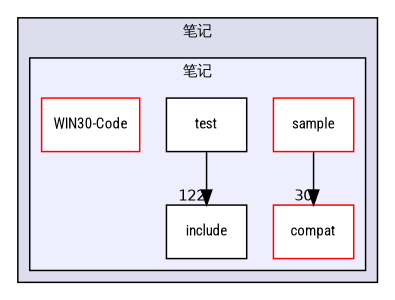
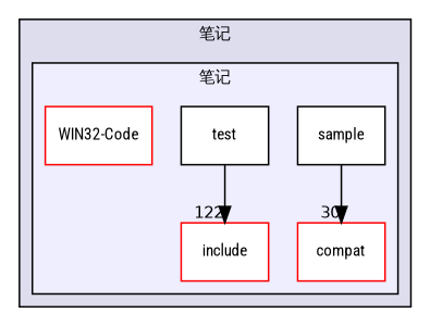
  digraph {
    compound=true
    fontname="Roboto Condensed"
    node [color=red fillcolor=white fontname="Roboto Condensed" fontsize=10 shape=box style=filled]
    edge [fontname="Roboto Condensed" labeldistance=1.5 labelfontname=Helvetica labelfontsize=10]
    n1 [label=compat]
-   n2 [color=black label=include]
-   n3 [label=sample]
+   n2 [label=include]
+   n3 [color=black label=sample]
    n4 [color=black label=test]
-   n5 [label="WIN30-Code"]
+   n5 [label="WIN32-Code"]
    subgraph cluster_1 {
      bgcolor="#ddddee"
      fontsize=10
      label="笔记"
      pencolor=black
      subgraph cluster_2 {
        bgcolor="#eeeeff"
        fontsize=10
        label="笔记"
        pencolor=black
        n1
        n2
        n3
        n4
        n5
      }
    }
    n3 -> n1 [headlabel=30]
    n4 -> n2 [headlabel=122]
  }
